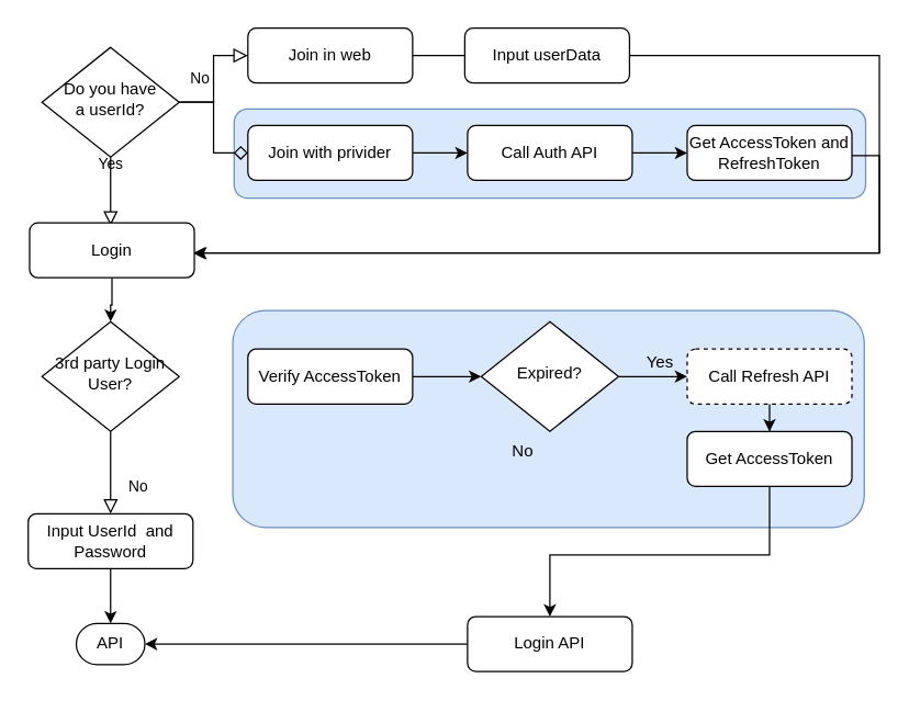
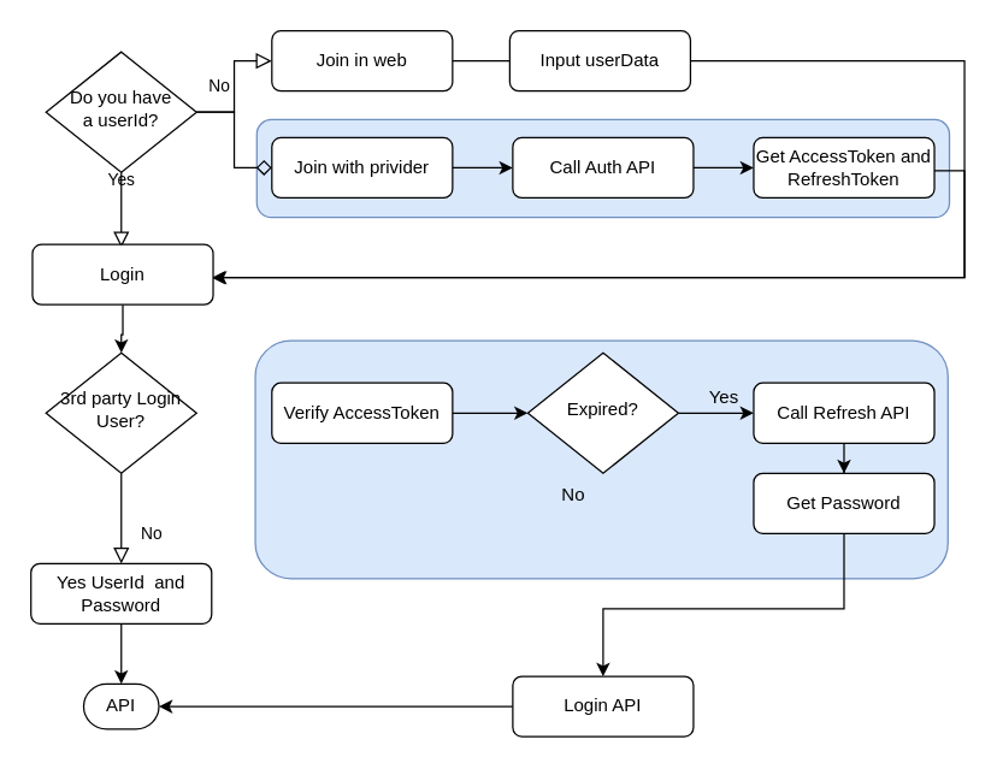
  <mxCell id="0" />
  <mxCell id="1" parent="0" />
  <mxCell id="2" value="" style="rounded=1;whiteSpace=wrap;html=1;strokeWidth=1;fillColor=#dae8fc;strokeColor=#6c8ebf;" vertex="1" parent="1"><mxGeometry x="169" y="226" width="460" height="158" as="geometry" /></mxCell>
  <mxCell id="3" value="" style="rounded=1;whiteSpace=wrap;html=1;strokeWidth=1;fillColor=#dae8fc;strokeColor=#6c8ebf;" vertex="1" parent="1"><mxGeometry x="170" y="79" width="460" height="65" as="geometry" /></mxCell>
  <mxCell id="4" value="Yes" style="rounded=0;html=1;jettySize=auto;orthogonalLoop=1;fontSize=11;endArrow=block;endFill=0;endSize=8;strokeWidth=1;shadow=0;labelBackgroundColor=none;edgeStyle=orthogonalEdgeStyle;" parent="1" source="6" edge="1"><mxGeometry y="20" relative="1" as="geometry"><mxPoint as="offset" /><mxPoint x="80" y="164" as="targetPoint" /></mxGeometry></mxCell>
  <mxCell id="5" value="No" style="edgeStyle=orthogonalEdgeStyle;rounded=0;html=1;jettySize=auto;orthogonalLoop=1;fontSize=11;endArrow=block;endFill=0;endSize=8;strokeWidth=1;shadow=0;labelBackgroundColor=none;" parent="1" source="6" target="8" edge="1"><mxGeometry y="10" relative="1" as="geometry"><mxPoint as="offset" /></mxGeometry></mxCell>
  <mxCell id="6" value="Do you have&lt;br&gt;a userId?" style="rhombus;whiteSpace=wrap;html=1;shadow=0;fontFamily=Helvetica;fontSize=12;align=center;strokeWidth=1;spacing=6;spacingTop=-4;" parent="1" vertex="1"><mxGeometry x="30" y="34" width="100" height="80" as="geometry" /></mxCell>
  <mxCell id="7" style="edgeStyle=orthogonalEdgeStyle;rounded=0;orthogonalLoop=1;jettySize=auto;html=1;exitX=1;exitY=0.5;exitDx=0;exitDy=0;startArrow=none;" edge="1" parent="1" source="34"><mxGeometry relative="1" as="geometry"><mxPoint x="140" y="184" as="targetPoint" /><Array as="points"><mxPoint x="640" y="40" /><mxPoint x="640" y="184" /></Array></mxGeometry></mxCell>
  <mxCell id="8" value="Join in web" style="rounded=1;whiteSpace=wrap;html=1;fontSize=12;glass=0;strokeWidth=1;shadow=0;" parent="1" vertex="1"><mxGeometry x="180" y="20" width="120" height="40" as="geometry" /></mxCell>
  <mxCell id="9" value="No" style="rounded=0;html=1;jettySize=auto;orthogonalLoop=1;fontSize=11;endArrow=block;endFill=0;endSize=8;strokeWidth=1;shadow=0;labelBackgroundColor=none;edgeStyle=orthogonalEdgeStyle;" parent="1" source="10" target="12" edge="1"><mxGeometry x="0.333" y="20" relative="1" as="geometry"><mxPoint as="offset" /></mxGeometry></mxCell>
  <mxCell id="10" value="3rd party Login User?" style="rhombus;whiteSpace=wrap;html=1;shadow=0;fontFamily=Helvetica;fontSize=12;align=center;strokeWidth=1;spacing=6;spacingTop=-4;" parent="1" vertex="1"><mxGeometry x="30" y="234" width="100" height="80" as="geometry" /></mxCell>
  <mxCell id="11" value="" style="edgeStyle=orthogonalEdgeStyle;rounded=0;orthogonalLoop=1;jettySize=auto;html=1;" edge="1" parent="1" source="12" target="15"><mxGeometry relative="1" as="geometry" /></mxCell>
- <mxCell id="12" value="Input UserId&amp;nbsp; and Password" style="rounded=1;whiteSpace=wrap;html=1;fontSize=12;glass=0;strokeWidth=1;shadow=0;" parent="1" vertex="1"><mxGeometry x="20" y="374" width="120" height="40" as="geometry" /></mxCell>
+ <mxCell id="12" value="Yes UserId&amp;nbsp; and Password" style="rounded=1;whiteSpace=wrap;html=1;fontSize=12;glass=0;strokeWidth=1;shadow=0;" parent="1" vertex="1"><mxGeometry x="20" y="374" width="120" height="40" as="geometry" /></mxCell>
  <mxCell id="13" value="" style="edgeStyle=orthogonalEdgeStyle;rounded=0;orthogonalLoop=1;jettySize=auto;html=1;" edge="1" parent="1" source="14" target="24"><mxGeometry relative="1" as="geometry" /></mxCell>
  <mxCell id="14" value="Verify AccessToken" style="rounded=1;whiteSpace=wrap;html=1;fontSize=12;glass=0;strokeWidth=1;shadow=0;" parent="1" vertex="1"><mxGeometry x="180" y="254" width="120" height="40" as="geometry" /></mxCell>
  <mxCell id="15" value="API" style="strokeWidth=1;html=1;shape=mxgraph.flowchart.terminator;whiteSpace=wrap;" vertex="1" parent="1"><mxGeometry x="55" y="454" width="50" height="30" as="geometry" /></mxCell>
  <mxCell id="16" value="" style="edgeStyle=orthogonalEdgeStyle;rounded=0;orthogonalLoop=1;jettySize=auto;html=1;" edge="1" parent="1" source="17" target="20"><mxGeometry relative="1" as="geometry" /></mxCell>
  <mxCell id="17" value="Join with privider" style="rounded=1;whiteSpace=wrap;html=1;fontSize=12;glass=0;strokeWidth=1;shadow=0;" vertex="1" parent="1"><mxGeometry x="180" y="91" width="120" height="40" as="geometry" /></mxCell>
  <mxCell id="18" value="" style="rounded=0;html=1;jettySize=auto;orthogonalLoop=1;fontSize=11;endArrow=diamond;endFill=0;endSize=8;strokeWidth=1;shadow=0;labelBackgroundColor=none;edgeStyle=orthogonalEdgeStyle;entryX=0;entryY=0.5;entryDx=0;entryDy=0;exitX=1;exitY=0.5;exitDx=0;exitDy=0;" edge="1" parent="1" source="6" target="17"><mxGeometry relative="1" as="geometry"><mxPoint x="90" y="-6" as="sourcePoint" /><mxPoint x="90" y="44" as="targetPoint" /></mxGeometry></mxCell>
  <mxCell id="19" value="" style="edgeStyle=orthogonalEdgeStyle;rounded=0;orthogonalLoop=1;jettySize=auto;html=1;" edge="1" parent="1" source="20" target="22"><mxGeometry relative="1" as="geometry" /></mxCell>
  <mxCell id="20" value="Call Auth API" style="rounded=1;whiteSpace=wrap;html=1;fontSize=12;glass=0;strokeWidth=1;shadow=0;" vertex="1" parent="1"><mxGeometry x="340" y="91" width="120" height="40" as="geometry" /></mxCell>
  <mxCell id="21" style="edgeStyle=orthogonalEdgeStyle;rounded=0;orthogonalLoop=1;jettySize=auto;html=1;entryX=1;entryY=0.5;entryDx=0;entryDy=0;" edge="1" parent="1"><mxGeometry relative="1" as="geometry"><mxPoint x="620" y="113" as="sourcePoint" /><mxPoint x="141" y="184" as="targetPoint" /><Array as="points"><mxPoint x="640" y="113" /><mxPoint x="640" y="184" /></Array></mxGeometry></mxCell>
  <mxCell id="22" value="Get AccessToken and RefreshToken" style="rounded=1;whiteSpace=wrap;html=1;fontSize=12;glass=0;strokeWidth=1;shadow=0;" vertex="1" parent="1"><mxGeometry x="500" y="91" width="120" height="40" as="geometry" /></mxCell>
  <mxCell id="23" value="" style="edgeStyle=orthogonalEdgeStyle;rounded=0;orthogonalLoop=1;jettySize=auto;html=1;" edge="1" parent="1" source="24" target="26"><mxGeometry relative="1" as="geometry" /></mxCell>
  <mxCell id="24" value="Expired?" style="rhombus;whiteSpace=wrap;html=1;shadow=0;fontFamily=Helvetica;fontSize=12;align=center;strokeWidth=1;spacing=6;spacingTop=-4;" vertex="1" parent="1"><mxGeometry x="350" y="234" width="100" height="80" as="geometry" /></mxCell>
  <mxCell id="25" value="" style="edgeStyle=orthogonalEdgeStyle;rounded=0;orthogonalLoop=1;jettySize=auto;html=1;" edge="1" parent="1" source="26" target="28"><mxGeometry relative="1" as="geometry" /></mxCell>
- <mxCell id="26" value="Call Refresh API" style="rounded=1;whiteSpace=wrap;html=1;fontSize=12;glass=0;strokeWidth=1;shadow=0;dashed=1;" vertex="1" parent="1"><mxGeometry x="500" y="254" width="120" height="40" as="geometry" /></mxCell>
+ <mxCell id="26" value="Call Refresh API" style="rounded=1;whiteSpace=wrap;html=1;fontSize=12;glass=0;strokeWidth=1;shadow=0;" vertex="1" parent="1"><mxGeometry x="500" y="254" width="120" height="40" as="geometry" /></mxCell>
  <mxCell id="27" value="" style="edgeStyle=orthogonalEdgeStyle;rounded=0;orthogonalLoop=1;jettySize=auto;html=1;" edge="1" parent="1" source="28" target="31"><mxGeometry relative="1" as="geometry"><Array as="points"><mxPoint x="560" y="404" /><mxPoint x="400" y="404" /></Array></mxGeometry></mxCell>
- <mxCell id="28" value="Get AccessToken" style="rounded=1;whiteSpace=wrap;html=1;fontSize=12;glass=0;strokeWidth=1;shadow=0;" vertex="1" parent="1"><mxGeometry x="500" y="314" width="120" height="40" as="geometry" /></mxCell>
+ <mxCell id="28" value="Get Password" style="rounded=1;whiteSpace=wrap;html=1;fontSize=12;glass=0;strokeWidth=1;shadow=0;" vertex="1" parent="1"><mxGeometry x="500" y="314" width="120" height="40" as="geometry" /></mxCell>
  <mxCell id="29" value="Yes" style="text;html=1;align=center;verticalAlign=middle;resizable=0;points=[];autosize=1;strokeColor=none;fillColor=none;" vertex="1" parent="1"><mxGeometry x="460" y="249" width="40" height="30" as="geometry" /></mxCell>
  <mxCell id="30" value="" style="edgeStyle=orthogonalEdgeStyle;rounded=0;orthogonalLoop=1;jettySize=auto;html=1;" edge="1" parent="1" source="31" target="15"><mxGeometry relative="1" as="geometry" /></mxCell>
  <mxCell id="31" value="Login API" style="rounded=1;whiteSpace=wrap;html=1;fontSize=12;glass=0;strokeWidth=1;shadow=0;" vertex="1" parent="1"><mxGeometry x="340" y="449" width="120" height="40" as="geometry" /></mxCell>
  <mxCell id="32" value="" style="edgeStyle=orthogonalEdgeStyle;rounded=0;orthogonalLoop=1;jettySize=auto;html=1;" edge="1" parent="1" source="33" target="10"><mxGeometry relative="1" as="geometry" /></mxCell>
  <mxCell id="33" value="Login" style="rounded=1;whiteSpace=wrap;html=1;fontSize=12;glass=0;strokeWidth=1;shadow=0;" vertex="1" parent="1"><mxGeometry x="21" y="162" width="120" height="40" as="geometry" /></mxCell>
  <mxCell id="34" value="Input userData" style="rounded=1;whiteSpace=wrap;html=1;fontSize=12;glass=0;strokeWidth=1;shadow=0;" vertex="1" parent="1"><mxGeometry x="338" y="20" width="120" height="40" as="geometry" /></mxCell>
  <mxCell id="35" value="" style="edgeStyle=orthogonalEdgeStyle;rounded=0;orthogonalLoop=1;jettySize=auto;html=1;exitX=1;exitY=0.5;exitDx=0;exitDy=0;endArrow=none;" edge="1" parent="1" source="8" target="34"><mxGeometry relative="1" as="geometry"><mxPoint x="140" y="184" as="targetPoint" /><mxPoint x="300" y="40" as="sourcePoint" /><Array as="points" /></mxGeometry></mxCell>
  <mxCell id="36" value="No" style="text;html=1;align=center;verticalAlign=middle;resizable=0;points=[];autosize=1;strokeColor=none;fillColor=none;" vertex="1" parent="1"><mxGeometry x="360" y="314" width="40" height="30" as="geometry" /></mxCell>
